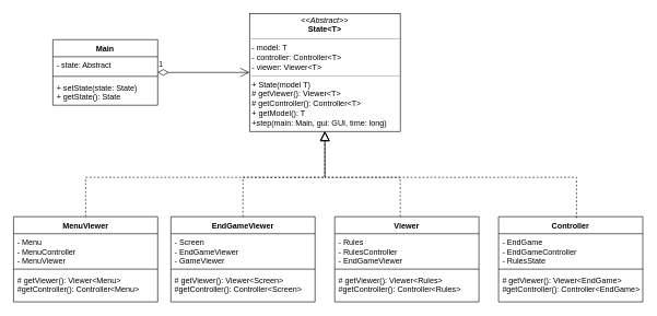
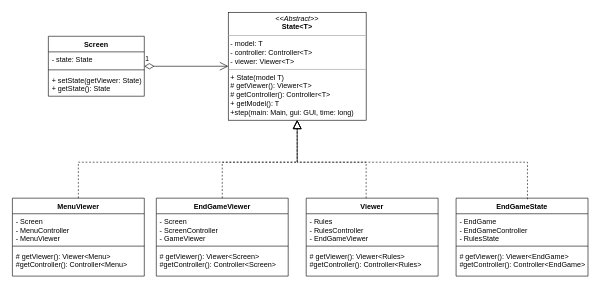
  <mxCell id="0" />
  <mxCell id="1" parent="0" />
  <mxCell id="2" value="&lt;p style=&quot;margin: 0px ; margin-top: 4px ; text-align: center&quot;&gt;&lt;i&gt;&amp;lt;&amp;lt;Abstract&amp;gt;&amp;gt;&lt;/i&gt;&lt;br&gt;&lt;b&gt;State&amp;lt;T&amp;gt;&lt;/b&gt;&lt;/p&gt;&lt;hr size=&quot;1&quot;&gt;&lt;p style=&quot;margin: 0px ; margin-left: 4px&quot;&gt;- model: T&lt;/p&gt;&lt;p style=&quot;margin: 0px ; margin-left: 4px&quot;&gt;- controller: Controller&amp;lt;T&amp;gt;&lt;br&gt;- viewer: Viewer&amp;lt;T&amp;gt;&lt;/p&gt;&lt;hr size=&quot;1&quot;&gt;&lt;p style=&quot;margin: 0px ; margin-left: 4px&quot;&gt;+ State(model T)&lt;br&gt;# getViewer(): Viewer&amp;lt;T&amp;gt;&lt;br&gt;# getController(): Controller&amp;lt;T&amp;gt;&lt;br&gt;&lt;/p&gt;&lt;p style=&quot;margin: 0px ; margin-left: 4px&quot;&gt;+ getModel(): T&lt;br&gt;+step(main: Main, gui: GUI, time: long)&lt;/p&gt;" style="verticalAlign=top;align=left;overflow=fill;fontSize=12;fontFamily=Helvetica;html=1;" vertex="1" parent="1"><mxGeometry x="380" y="20" width="230" height="180" as="geometry" /></mxCell>
  <mxCell id="3" value="EndGameViewer" style="swimlane;fontStyle=1;align=center;verticalAlign=top;childLayout=stackLayout;horizontal=1;startSize=26;horizontalStack=0;resizeParent=1;resizeParentMax=0;resizeLast=0;collapsible=1;marginBottom=0;" vertex="1" parent="1"><mxGeometry x="260" y="330" width="220" height="130" as="geometry" /></mxCell>
- <mxCell id="4" value="- Screen&#10;- EndGameViewer&#10;- GameViewer" style="text;strokeColor=none;fillColor=none;align=left;verticalAlign=top;spacingLeft=4;spacingRight=4;overflow=hidden;rotatable=0;points=[[0,0.5],[1,0.5]];portConstraint=eastwest;" vertex="1" parent="3"><mxGeometry y="26" width="220" height="50" as="geometry" /></mxCell>
+ <mxCell id="4" value="- Screen&#10;- ScreenController&#10;- GameViewer" style="text;strokeColor=none;fillColor=none;align=left;verticalAlign=top;spacingLeft=4;spacingRight=4;overflow=hidden;rotatable=0;points=[[0,0.5],[1,0.5]];portConstraint=eastwest;" vertex="1" parent="3"><mxGeometry y="26" width="220" height="50" as="geometry" /></mxCell>
  <mxCell id="5" value="" style="line;strokeWidth=1;fillColor=none;align=left;verticalAlign=middle;spacingTop=-1;spacingLeft=3;spacingRight=3;rotatable=0;labelPosition=right;points=[];portConstraint=eastwest;" vertex="1" parent="3"><mxGeometry y="76" width="220" height="8" as="geometry" /></mxCell>
  <mxCell id="6" value="# getViewer(): Viewer&lt;Screen&gt;&#10;#getController(): Controller&lt;Screen&gt;" style="text;strokeColor=none;fillColor=none;align=left;verticalAlign=top;spacingLeft=4;spacingRight=4;overflow=hidden;rotatable=0;points=[[0,0.5],[1,0.5]];portConstraint=eastwest;" vertex="1" parent="3"><mxGeometry y="84" width="220" height="46" as="geometry" /></mxCell>
  <mxCell id="7" value="Viewer" style="swimlane;fontStyle=1;align=center;verticalAlign=top;childLayout=stackLayout;horizontal=1;startSize=26;horizontalStack=0;resizeParent=1;resizeParentMax=0;resizeLast=0;collapsible=1;marginBottom=0;" vertex="1" parent="1"><mxGeometry x="510" y="330" width="220" height="130" as="geometry" /></mxCell>
  <mxCell id="8" value="- Rules&#10;- RulesController&#10;- EndGameViewer" style="text;strokeColor=none;fillColor=none;align=left;verticalAlign=top;spacingLeft=4;spacingRight=4;overflow=hidden;rotatable=0;points=[[0,0.5],[1,0.5]];portConstraint=eastwest;" vertex="1" parent="7"><mxGeometry y="26" width="220" height="50" as="geometry" /></mxCell>
  <mxCell id="9" value="" style="line;strokeWidth=1;fillColor=none;align=left;verticalAlign=middle;spacingTop=-1;spacingLeft=3;spacingRight=3;rotatable=0;labelPosition=right;points=[];portConstraint=eastwest;" vertex="1" parent="7"><mxGeometry y="76" width="220" height="8" as="geometry" /></mxCell>
  <mxCell id="10" value="# getViewer(): Viewer&lt;Rules&gt;&#10;#getController(): Controller&lt;Rules&gt;" style="text;strokeColor=none;fillColor=none;align=left;verticalAlign=top;spacingLeft=4;spacingRight=4;overflow=hidden;rotatable=0;points=[[0,0.5],[1,0.5]];portConstraint=eastwest;" vertex="1" parent="7"><mxGeometry y="84" width="220" height="46" as="geometry" /></mxCell>
- <mxCell id="11" value="Controller" style="swimlane;fontStyle=1;align=center;verticalAlign=top;childLayout=stackLayout;horizontal=1;startSize=26;horizontalStack=0;resizeParent=1;resizeParentMax=0;resizeLast=0;collapsible=1;marginBottom=0;" vertex="1" parent="1"><mxGeometry x="760" y="330" width="220" height="130" as="geometry" /></mxCell>
+ <mxCell id="11" value="EndGameState" style="swimlane;fontStyle=1;align=center;verticalAlign=top;childLayout=stackLayout;horizontal=1;startSize=26;horizontalStack=0;resizeParent=1;resizeParentMax=0;resizeLast=0;collapsible=1;marginBottom=0;" vertex="1" parent="1"><mxGeometry x="760" y="330" width="220" height="130" as="geometry" /></mxCell>
  <mxCell id="12" value="- EndGame&#10;- EndGameController&#10;- RulesState" style="text;strokeColor=none;fillColor=none;align=left;verticalAlign=top;spacingLeft=4;spacingRight=4;overflow=hidden;rotatable=0;points=[[0,0.5],[1,0.5]];portConstraint=eastwest;" vertex="1" parent="11"><mxGeometry y="26" width="220" height="50" as="geometry" /></mxCell>
  <mxCell id="13" value="" style="line;strokeWidth=1;fillColor=none;align=left;verticalAlign=middle;spacingTop=-1;spacingLeft=3;spacingRight=3;rotatable=0;labelPosition=right;points=[];portConstraint=eastwest;" vertex="1" parent="11"><mxGeometry y="76" width="220" height="8" as="geometry" /></mxCell>
  <mxCell id="14" value="# getViewer(): Viewer&lt;EndGame&gt;&#10;#getController(): Controller&lt;EndGame&gt;" style="text;strokeColor=none;fillColor=none;align=left;verticalAlign=top;spacingLeft=4;spacingRight=4;overflow=hidden;rotatable=0;points=[[0,0.5],[1,0.5]];portConstraint=eastwest;" vertex="1" parent="11"><mxGeometry y="84" width="220" height="46" as="geometry" /></mxCell>
  <mxCell id="15" value="MenuViewer" style="swimlane;fontStyle=1;align=center;verticalAlign=top;childLayout=stackLayout;horizontal=1;startSize=26;horizontalStack=0;resizeParent=1;resizeParentMax=0;resizeLast=0;collapsible=1;marginBottom=0;" vertex="1" parent="1"><mxGeometry x="20" y="330" width="220" height="130" as="geometry" /></mxCell>
- <mxCell id="16" value="- Menu&#10;- MenuController&#10;- MenuViewer" style="text;strokeColor=none;fillColor=none;align=left;verticalAlign=top;spacingLeft=4;spacingRight=4;overflow=hidden;rotatable=0;points=[[0,0.5],[1,0.5]];portConstraint=eastwest;" vertex="1" parent="15"><mxGeometry y="26" width="220" height="50" as="geometry" /></mxCell>
+ <mxCell id="16" value="- Screen&#10;- MenuController&#10;- MenuViewer" style="text;strokeColor=none;fillColor=none;align=left;verticalAlign=top;spacingLeft=4;spacingRight=4;overflow=hidden;rotatable=0;points=[[0,0.5],[1,0.5]];portConstraint=eastwest;" vertex="1" parent="15"><mxGeometry y="26" width="220" height="50" as="geometry" /></mxCell>
  <mxCell id="17" value="" style="line;strokeWidth=1;fillColor=none;align=left;verticalAlign=middle;spacingTop=-1;spacingLeft=3;spacingRight=3;rotatable=0;labelPosition=right;points=[];portConstraint=eastwest;" vertex="1" parent="15"><mxGeometry y="76" width="220" height="8" as="geometry" /></mxCell>
  <mxCell id="18" value="# getViewer(): Viewer&lt;Menu&gt;&#10;#getController(): Controller&lt;Menu&gt;" style="text;strokeColor=none;fillColor=none;align=left;verticalAlign=top;spacingLeft=4;spacingRight=4;overflow=hidden;rotatable=0;points=[[0,0.5],[1,0.5]];portConstraint=eastwest;" vertex="1" parent="15"><mxGeometry y="84" width="220" height="46" as="geometry" /></mxCell>
  <mxCell id="19" value="" style="endArrow=block;dashed=1;endFill=0;endSize=12;html=1;rounded=0;edgeStyle=orthogonalEdgeStyle;entryX=0.5;entryY=1;entryDx=0;entryDy=0;exitX=0.541;exitY=0.015;exitDx=0;exitDy=0;exitPerimeter=0;" edge="1" parent="1" source="11" target="2"><mxGeometry width="160" relative="1" as="geometry"><mxPoint x="540" y="260" as="sourcePoint" /><mxPoint x="700" y="260" as="targetPoint" /><Array as="points"><mxPoint x="879" y="270" /><mxPoint x="495" y="270" /></Array></mxGeometry></mxCell>
  <mxCell id="20" value="" style="endArrow=block;dashed=1;endFill=0;endSize=12;html=1;rounded=0;edgeStyle=orthogonalEdgeStyle;" edge="1" parent="1" source="7" target="2"><mxGeometry width="160" relative="1" as="geometry"><mxPoint x="889.02" y="341.95" as="sourcePoint" /><mxPoint x="505" y="210" as="targetPoint" /><Array as="points"><mxPoint x="610" y="270" /><mxPoint x="495" y="270" /></Array></mxGeometry></mxCell>
  <mxCell id="21" value="" style="endArrow=block;dashed=1;endFill=0;endSize=12;html=1;rounded=0;edgeStyle=orthogonalEdgeStyle;" edge="1" parent="1" source="3" target="2"><mxGeometry width="160" relative="1" as="geometry"><mxPoint x="620" y="340" as="sourcePoint" /><mxPoint x="505" y="210" as="targetPoint" /><Array as="points"><mxPoint x="370" y="270" /><mxPoint x="495" y="270" /></Array></mxGeometry></mxCell>
  <mxCell id="22" value="" style="endArrow=block;dashed=1;endFill=0;endSize=12;html=1;rounded=0;edgeStyle=orthogonalEdgeStyle;" edge="1" parent="1" source="15" target="2"><mxGeometry width="160" relative="1" as="geometry"><mxPoint x="380" y="340" as="sourcePoint" /><mxPoint x="505" y="210" as="targetPoint" /><Array as="points"><mxPoint x="130" y="270" /><mxPoint x="495" y="270" /></Array></mxGeometry></mxCell>
- <mxCell id="23" value="Main" style="swimlane;fontStyle=1;align=center;verticalAlign=top;childLayout=stackLayout;horizontal=1;startSize=26;horizontalStack=0;resizeParent=1;resizeParentMax=0;resizeLast=0;collapsible=1;marginBottom=0;" vertex="1" parent="1"><mxGeometry x="80" y="60" width="160" height="100" as="geometry" /></mxCell>
- <mxCell id="24" value="- state: Abstract" style="text;strokeColor=none;fillColor=none;align=left;verticalAlign=top;spacingLeft=4;spacingRight=4;overflow=hidden;rotatable=0;points=[[0,0.5],[1,0.5]];portConstraint=eastwest;" vertex="1" parent="23"><mxGeometry y="26" width="160" height="26" as="geometry" /></mxCell>
+ <mxCell id="23" value="Screen" style="swimlane;fontStyle=1;align=center;verticalAlign=top;childLayout=stackLayout;horizontal=1;startSize=26;horizontalStack=0;resizeParent=1;resizeParentMax=0;resizeLast=0;collapsible=1;marginBottom=0;" vertex="1" parent="1"><mxGeometry x="80" y="60" width="160" height="100" as="geometry" /></mxCell>
+ <mxCell id="24" value="- state: State" style="text;strokeColor=none;fillColor=none;align=left;verticalAlign=top;spacingLeft=4;spacingRight=4;overflow=hidden;rotatable=0;points=[[0,0.5],[1,0.5]];portConstraint=eastwest;" vertex="1" parent="23"><mxGeometry y="26" width="160" height="26" as="geometry" /></mxCell>
  <mxCell id="25" value="" style="line;strokeWidth=1;fillColor=none;align=left;verticalAlign=middle;spacingTop=-1;spacingLeft=3;spacingRight=3;rotatable=0;labelPosition=right;points=[];portConstraint=eastwest;" vertex="1" parent="23"><mxGeometry y="52" width="160" height="8" as="geometry" /></mxCell>
- <mxCell id="26" value="+ setState(state: State)&#10;+ getState(): State&#10;" style="text;strokeColor=none;fillColor=none;align=left;verticalAlign=top;spacingLeft=4;spacingRight=4;overflow=hidden;rotatable=0;points=[[0,0.5],[1,0.5]];portConstraint=eastwest;" vertex="1" parent="23"><mxGeometry y="60" width="160" height="40" as="geometry" /></mxCell>
+ <mxCell id="26" value="+ setState(getViewer: State)&#10;+ getState(): State&#10;" style="text;strokeColor=none;fillColor=none;align=left;verticalAlign=top;spacingLeft=4;spacingRight=4;overflow=hidden;rotatable=0;points=[[0,0.5],[1,0.5]];portConstraint=eastwest;" vertex="1" parent="23"><mxGeometry y="60" width="160" height="40" as="geometry" /></mxCell>
  <mxCell id="27" value="1" style="endArrow=open;html=1;endSize=12;startArrow=diamondThin;startSize=14;startFill=0;edgeStyle=orthogonalEdgeStyle;align=left;verticalAlign=bottom;rounded=0;" edge="1" parent="1" source="23" target="2"><mxGeometry x="-1" y="3" relative="1" as="geometry"><mxPoint x="260" y="90" as="sourcePoint" /><mxPoint x="420" y="90" as="targetPoint" /></mxGeometry></mxCell>
